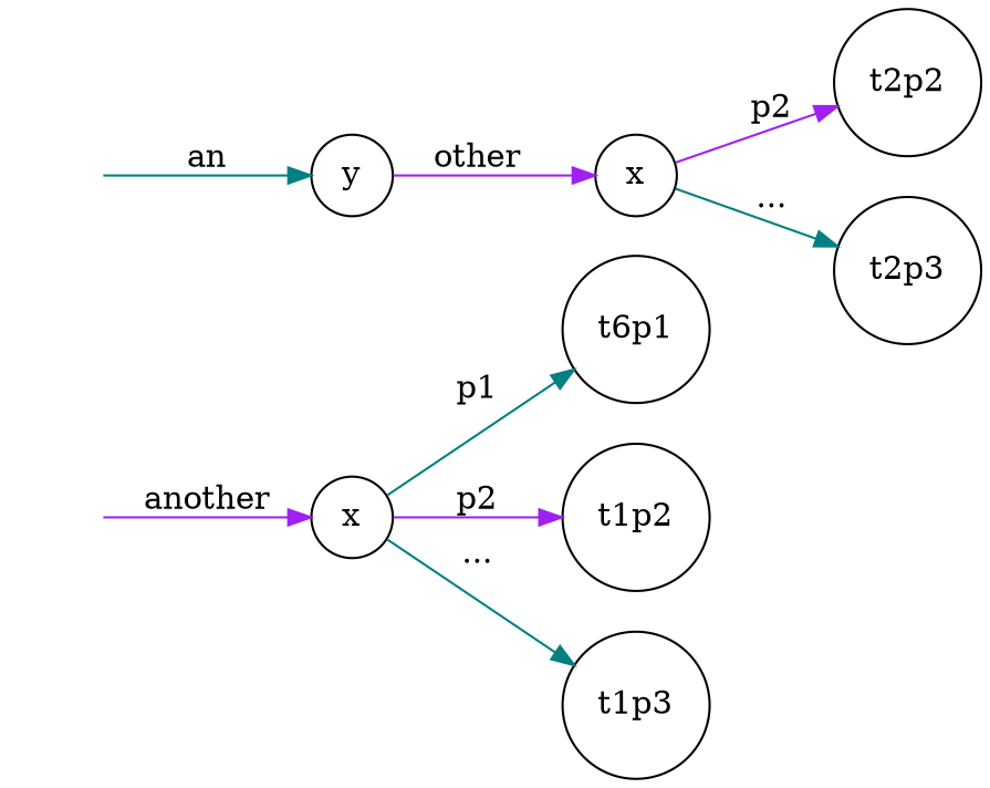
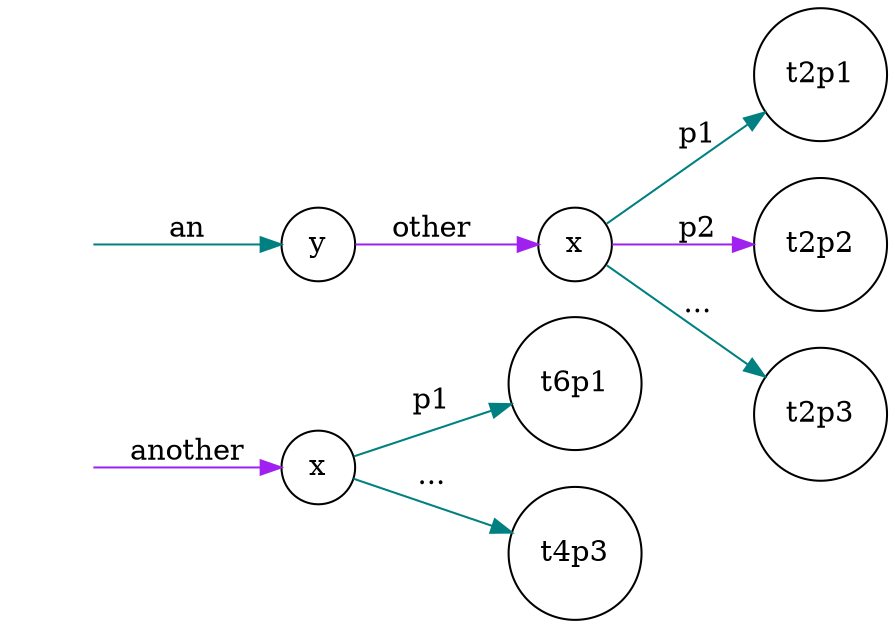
  digraph {
    rankdir=LR
    node [shape=circle]
    edge [color=teal]
    t1 [style=invis]
    t2 [style=invis]
    n3 [label=x]
    n4 [label=y]
    n5 [label=t6p1]
-   t1p2
-   t1p3
+   t1p3 [label=t4p3]
    n8 [label=x]
+   t2p1
    t2p2
    t2p3
    subgraph sub_1 {
      rank=same
      t1
      t2
    }
    t1 -> n3 [color=purple label=another]
    t2 -> n4 [label=an]
    n3 -> n5 [label=p1]
-   n3 -> t1p2 [color=purple label=p2]
    n3 -> t1p3 [label="..."]
    n4 -> n8 [color=purple label=other]
+   n8 -> t2p1 [label=p1]
    n8 -> t2p2 [color=purple label=p2]
    n8 -> t2p3 [label="..."]
  }
